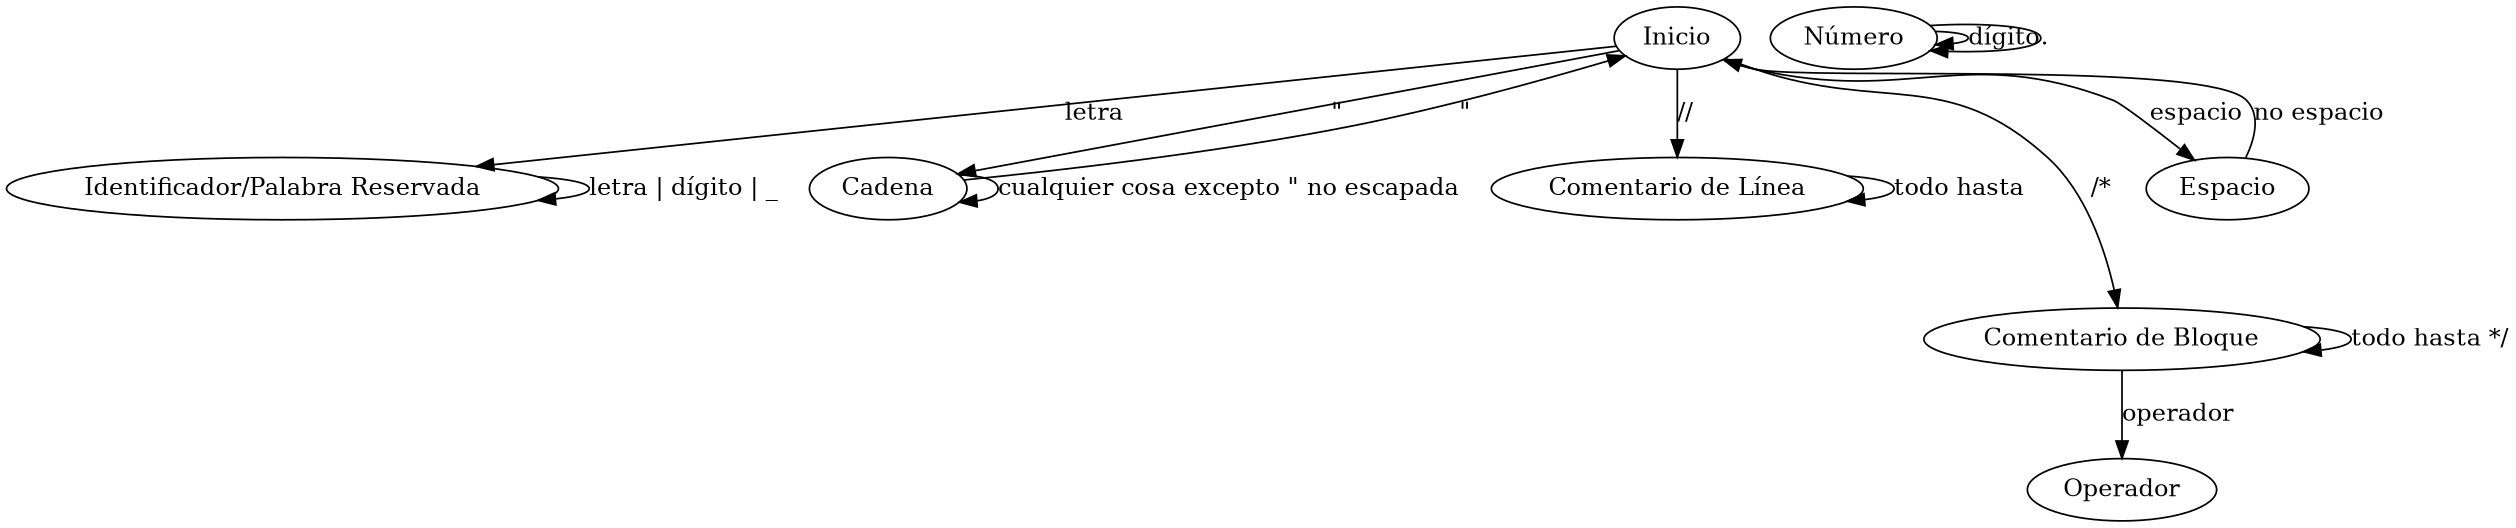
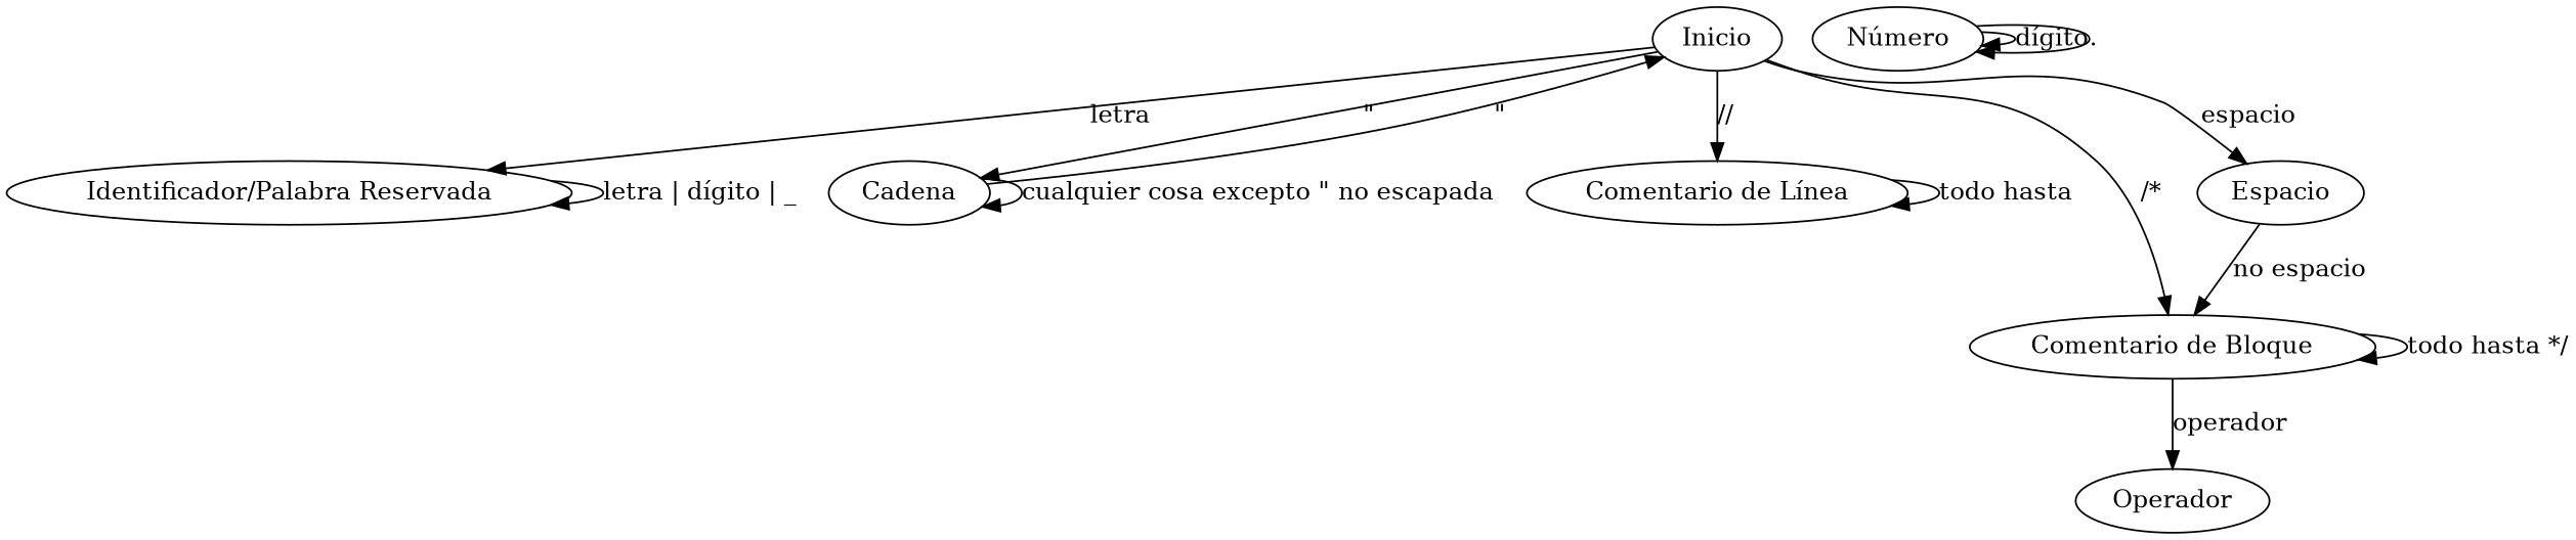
  digraph {
    n1 [label=Inicio]
    n2 [label="Identificador/Palabra Reservada"]
    n3 [label=Cadena]
    n4 [label="Comentario de Línea"]
    n5 [label="Comentario de Bloque"]
    n6 [label=Espacio]
    n7 [label="Número"]
    n8 [label=Operador]
    n1 -> n2 [label=letra]
    n1 -> n3 [label="\""]
    n1 -> n4 [label="//"]
    n1 -> n5 [label="/*"]
    n1 -> n6 [label=espacio]
    n2 -> n2 [label="letra | dígito | _"]
    n3 -> n1 [label="\""]
    n3 -> n3 [label="cualquier cosa excepto \" no escapada"]
    n4 -> n4 [label="todo hasta \n"]
    n5 -> n5 [label="todo hasta */"]
    n5 -> n8 [label=operador]
-   n6 -> n1 [label="no espacio"]
+   n6 -> n5 [label="no espacio"]
    n7 -> n7 [label="dígito"]
    n7 -> n7 [label="."]
  }
